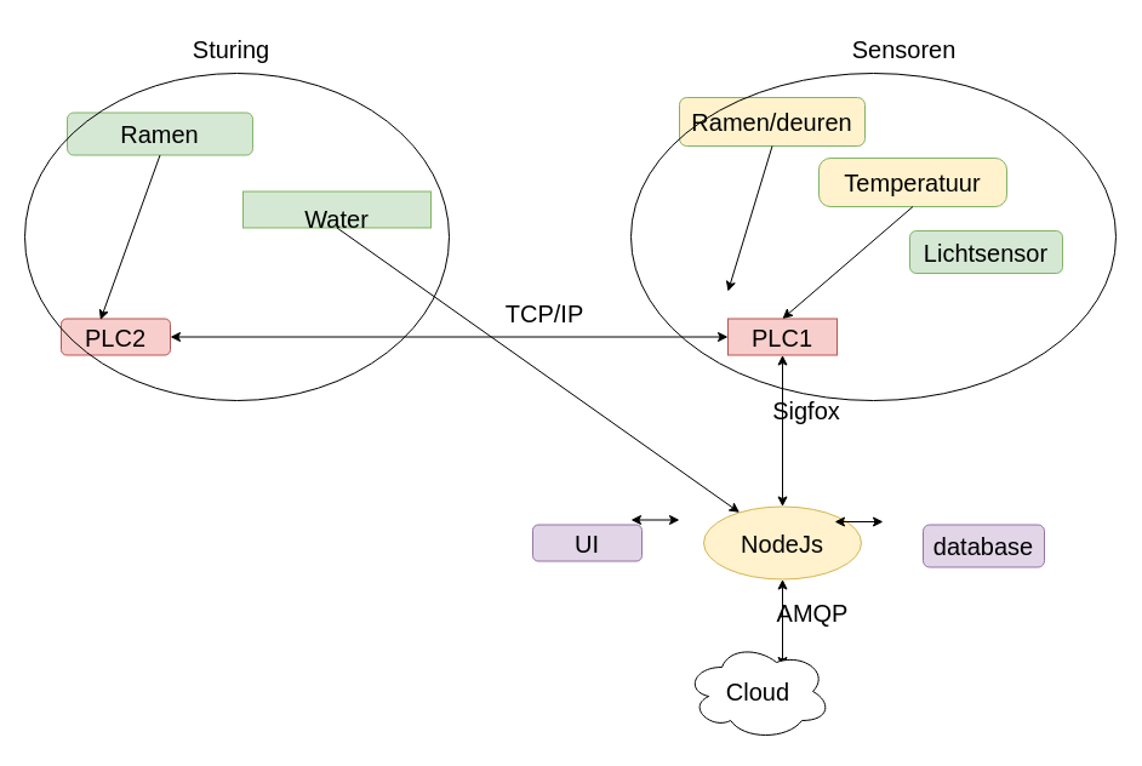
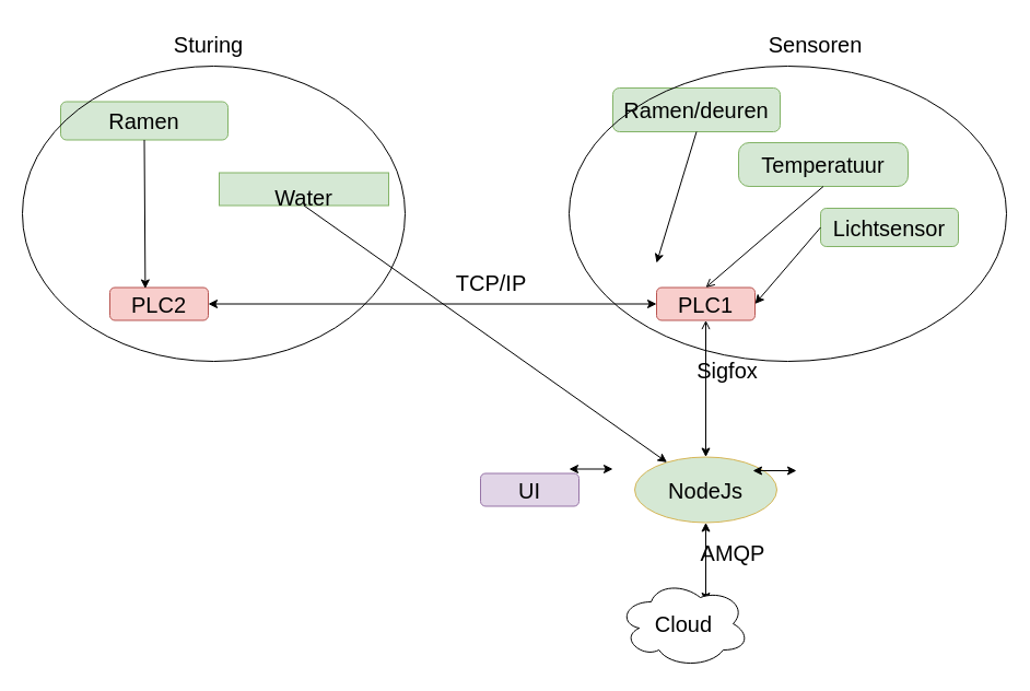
  <mxCell id="0" />
  <mxCell id="1" parent="0" />
- <mxCell id="2" value="&lt;font style=&quot;font-size: 20px&quot;&gt;PLC1&lt;/font&gt;" style="whiteSpace=wrap;html=1;fillColor=#f8cecc;strokeColor=#b85450;rounded=0;" vertex="1" parent="1"><mxGeometry x="600" y="262.5" width="90" height="30" as="geometry" /></mxCell>
- <mxCell id="3" value="&lt;font style=&quot;font-size: 20px&quot;&gt;Ramen/deuren&lt;/font&gt;" style="rounded=1;whiteSpace=wrap;html=1;fillColor=#fff2cc;strokeColor=#82b366;" vertex="1" parent="1"><mxGeometry x="560" y="80" width="153" height="40" as="geometry" /></mxCell>
- <mxCell id="4" value="&lt;font style=&quot;font-size: 20px&quot;&gt;Temperatuur&lt;/font&gt;" style="rounded=1;whiteSpace=wrap;html=1;arcSize=24;fillColor=#fff2cc;strokeColor=#82b366;" vertex="1" parent="1"><mxGeometry x="675" y="130" width="155" height="40" as="geometry" /></mxCell>
+ <mxCell id="2" value="&lt;font style=&quot;font-size: 20px&quot;&gt;PLC1&lt;/font&gt;" style="rounded=1;whiteSpace=wrap;html=1;fillColor=#f8cecc;strokeColor=#b85450;" vertex="1" parent="1"><mxGeometry x="600" y="262.5" width="90" height="30" as="geometry" /></mxCell>
+ <mxCell id="3" value="&lt;font style=&quot;font-size: 20px&quot;&gt;Ramen/deuren&lt;/font&gt;" style="rounded=1;whiteSpace=wrap;html=1;fillColor=#d5e8d4;strokeColor=#82b366;" vertex="1" parent="1"><mxGeometry x="560" y="80" width="153" height="40" as="geometry" /></mxCell>
+ <mxCell id="4" value="&lt;font style=&quot;font-size: 20px&quot;&gt;Temperatuur&lt;/font&gt;" style="rounded=1;whiteSpace=wrap;html=1;arcSize=24;fillColor=#d5e8d4;strokeColor=#82b366;" vertex="1" parent="1"><mxGeometry x="675" y="130" width="155" height="40" as="geometry" /></mxCell>
  <mxCell id="5" value="&lt;font style=&quot;font-size: 20px&quot;&gt;Lichtsensor&lt;/font&gt;" style="rounded=1;whiteSpace=wrap;html=1;fillColor=#d5e8d4;strokeColor=#82b366;" vertex="1" parent="1"><mxGeometry x="750" y="190" width="126" height="35" as="geometry" /></mxCell>
- <mxCell id="6" value="&lt;font style=&quot;font-size: 20px&quot;&gt;NodeJs&lt;/font&gt;" style="ellipse;whiteSpace=wrap;html=1;fillColor=#fff2cc;strokeColor=#d6b656;" vertex="1" parent="1"><mxGeometry x="580" y="417.5" width="130" height="60" as="geometry" /></mxCell>
- <mxCell id="7" value="" style="endArrow=classic;startArrow=classic;html=1;exitX=0.5;exitY=0;exitDx=0;exitDy=0;entryX=0.5;entryY=1;entryDx=0;entryDy=0;" edge="1" parent="1" source="6" target="2"><mxGeometry width="50" height="50" relative="1" as="geometry"><mxPoint x="560" y="530" as="sourcePoint" /><mxPoint x="650" y="320" as="targetPoint" /></mxGeometry></mxCell>
+ <mxCell id="6" value="&lt;font style=&quot;font-size: 20px&quot;&gt;NodeJs&lt;/font&gt;" style="ellipse;whiteSpace=wrap;html=1;fillColor=#d5e8d4;strokeColor=#d6b656;" vertex="1" parent="1"><mxGeometry x="580" y="417.5" width="130" height="60" as="geometry" /></mxCell>
+ <mxCell id="7" value="" style="endArrow=open;startArrow=classic;html=1;exitX=0.5;exitY=0;exitDx=0;exitDy=0;entryX=0.5;entryY=1;entryDx=0;entryDy=0;" edge="1" parent="1" source="6" target="2"><mxGeometry width="50" height="50" relative="1" as="geometry"><mxPoint x="560" y="530" as="sourcePoint" /><mxPoint x="650" y="320" as="targetPoint" /></mxGeometry></mxCell>
  <mxCell id="8" value="&lt;font style=&quot;font-size: 20px&quot;&gt;UI&lt;/font&gt;" style="rounded=1;whiteSpace=wrap;html=1;fillColor=#e1d5e7;strokeColor=#9673a6;" vertex="1" parent="1"><mxGeometry x="439" y="432.5" width="90" height="30" as="geometry" /></mxCell>
  <mxCell id="9" value="" style="endArrow=classic;startArrow=classic;html=1;" edge="1" parent="1"><mxGeometry width="50" height="50" relative="1" as="geometry"><mxPoint x="520" y="428.5" as="sourcePoint" /><mxPoint x="560" y="428.5" as="targetPoint" /></mxGeometry></mxCell>
- <mxCell id="10" value="&lt;font style=&quot;font-size: 20px&quot;&gt;database&lt;/font&gt;" style="rounded=1;whiteSpace=wrap;html=1;fillColor=#e1d5e7;strokeColor=#9673a6;" vertex="1" parent="1"><mxGeometry x="761" y="432.5" width="100" height="35" as="geometry" /></mxCell>
  <mxCell id="11" value="" style="endArrow=classic;startArrow=classic;html=1;" edge="1" parent="1"><mxGeometry width="50" height="50" relative="1" as="geometry"><mxPoint x="688" y="430" as="sourcePoint" /><mxPoint x="728" y="430" as="targetPoint" /></mxGeometry></mxCell>
  <mxCell id="12" value="" style="endArrow=classic;html=1;exitX=0.5;exitY=1;exitDx=0;exitDy=0;" edge="1" parent="1" source="3"><mxGeometry width="50" height="50" relative="1" as="geometry"><mxPoint x="600.5" y="200" as="sourcePoint" /><mxPoint x="600" y="240" as="targetPoint" /></mxGeometry></mxCell>
- <mxCell id="13" value="" style="endArrow=classic;html=1;exitX=0.5;exitY=1;exitDx=0;exitDy=0;entryX=0.5;entryY=0;entryDx=0;entryDy=0;" edge="1" parent="1" source="4" target="2"><mxGeometry width="50" height="50" relative="1" as="geometry"><mxPoint x="670" y="150" as="sourcePoint" /><mxPoint x="633.5" y="250" as="targetPoint" /></mxGeometry></mxCell>
+ <mxCell id="13" value="" style="endArrow=open;html=1;exitX=0.5;exitY=1;exitDx=0;exitDy=0;entryX=0.5;entryY=0;entryDx=0;entryDy=0;" edge="1" parent="1" source="4" target="2"><mxGeometry width="50" height="50" relative="1" as="geometry"><mxPoint x="670" y="150" as="sourcePoint" /><mxPoint x="633.5" y="250" as="targetPoint" /></mxGeometry></mxCell>
+ <mxCell id="14" value="" style="endArrow=classic;html=1;exitX=0;exitY=0.5;exitDx=0;exitDy=0;entryX=1;entryY=0.5;entryDx=0;entryDy=0;" edge="1" parent="1" source="5" target="2"><mxGeometry width="50" height="50" relative="1" as="geometry"><mxPoint x="872.5" y="270" as="sourcePoint" /><mxPoint x="730" y="340" as="targetPoint" /></mxGeometry></mxCell>
  <mxCell id="15" value="" style="endArrow=classic;startArrow=classic;html=1;entryX=0.5;entryY=1;entryDx=0;entryDy=0;" edge="1" parent="1" target="6"><mxGeometry width="50" height="50" relative="1" as="geometry"><mxPoint x="645" y="550" as="sourcePoint" /><mxPoint x="690" y="510" as="targetPoint" /></mxGeometry></mxCell>
  <mxCell id="16" value="&lt;font style=&quot;font-size: 20px&quot;&gt;Cloud&lt;/font&gt;" style="ellipse;shape=cloud;whiteSpace=wrap;html=1;" vertex="1" parent="1"><mxGeometry x="565" y="530" width="120" height="80" as="geometry" /></mxCell>
  <mxCell id="17" value="&lt;font style=&quot;font-size: 20px&quot;&gt;Sigfox&lt;/font&gt;" style="text;html=1;strokeColor=none;fillColor=none;align=center;verticalAlign=middle;whiteSpace=wrap;rounded=0;" vertex="1" parent="1"><mxGeometry x="630" y="325" width="70" height="25" as="geometry" /></mxCell>
  <mxCell id="18" value="&lt;div style=&quot;font-size: 20px&quot;&gt;&lt;font style=&quot;font-size: 20px&quot;&gt;AMQP&lt;/font&gt;&lt;/div&gt;" style="text;html=1;strokeColor=none;fillColor=none;align=center;verticalAlign=middle;whiteSpace=wrap;rounded=0;" vertex="1" parent="1"><mxGeometry x="635" y="492.5" width="70" height="25" as="geometry" /></mxCell>
- <mxCell id="19" value="&lt;font style=&quot;font-size: 20px&quot;&gt;PLC2&lt;/font&gt;" style="rounded=1;whiteSpace=wrap;html=1;fillColor=#f8cecc;strokeColor=#b85450;" vertex="1" parent="1"><mxGeometry x="50" y="262.5" width="90" height="30" as="geometry" /></mxCell>
+ <mxCell id="19" value="&lt;font style=&quot;font-size: 20px&quot;&gt;PLC2&lt;/font&gt;" style="rounded=1;whiteSpace=wrap;html=1;fillColor=#f8cecc;strokeColor=#b85450;" vertex="1" parent="1"><mxGeometry x="100" y="262.5" width="90" height="30" as="geometry" /></mxCell>
  <mxCell id="20" value="&lt;font style=&quot;font-size: 20px&quot;&gt;Ramen&lt;/font&gt;" style="rounded=1;whiteSpace=wrap;html=1;fillColor=#d5e8d4;strokeColor=#82b366;" vertex="1" parent="1"><mxGeometry x="55" y="92.5" width="153" height="35" as="geometry" /></mxCell>
  <mxCell id="21" value="&lt;br&gt;&lt;font style=&quot;font-size: 20px&quot;&gt;Water&lt;/font&gt;" style="whiteSpace=wrap;html=1;arcSize=24;align=center;horizontal=1;verticalAlign=middle;labelPosition=center;verticalLabelPosition=middle;fillColor=#d5e8d4;strokeColor=#82b366;rounded=0;" vertex="1" parent="1"><mxGeometry x="200" y="157.5" width="155" height="30" as="geometry" /></mxCell>
  <mxCell id="22" value="" style="endArrow=classic;html=1;exitX=0.5;exitY=1;exitDx=0;exitDy=0;entryX=0.36;entryY=0.033;entryDx=0;entryDy=0;entryPerimeter=0;" edge="1" parent="1" source="20" target="19"><mxGeometry width="50" height="50" relative="1" as="geometry"><mxPoint x="120.5" y="222.5" as="sourcePoint" /><mxPoint x="120" y="262.5" as="targetPoint" /></mxGeometry></mxCell>
  <mxCell id="23" value="" style="endArrow=classic;html=1;exitX=0.5;exitY=1;exitDx=0;exitDy=0;" edge="1" parent="1" source="21" target="6"><mxGeometry width="50" height="50" relative="1" as="geometry"><mxPoint x="272.5" y="187.5" as="sourcePoint" /><mxPoint x="153.5" y="272.5" as="targetPoint" /></mxGeometry></mxCell>
  <mxCell id="24" value="" style="endArrow=classic;startArrow=classic;html=1;exitX=1;exitY=0.5;exitDx=0;exitDy=0;entryX=0;entryY=0.5;entryDx=0;entryDy=0;" edge="1" parent="1" source="19" target="2"><mxGeometry width="50" height="50" relative="1" as="geometry"><mxPoint x="470" y="280" as="sourcePoint" /><mxPoint x="520" y="230" as="targetPoint" /></mxGeometry></mxCell>
  <mxCell id="25" value="&lt;font style=&quot;font-size: 20px&quot;&gt;TCP/IP&lt;/font&gt;" style="text;html=1;strokeColor=none;fillColor=none;align=center;verticalAlign=middle;whiteSpace=wrap;rounded=0;" vertex="1" parent="1"><mxGeometry x="414" y="245" width="70" height="25" as="geometry" /></mxCell>
  <mxCell id="26" value="" style="ellipse;whiteSpace=wrap;html=1;fontColor=#99FF99;align=center;fillColor=none;" vertex="1" parent="1"><mxGeometry x="20" y="60" width="350" height="270" as="geometry" /></mxCell>
  <mxCell id="27" value="" style="ellipse;whiteSpace=wrap;html=1;fontColor=#99FF99;align=center;fillColor=none;" vertex="1" parent="1"><mxGeometry x="520" y="60" width="400" height="270" as="geometry" /></mxCell>
  <mxCell id="28" value="&lt;br&gt;&lt;font style=&quot;font-size: 20px&quot;&gt;Sensoren&lt;/font&gt;" style="text;html=1;strokeColor=none;fillColor=none;align=center;verticalAlign=middle;whiteSpace=wrap;rounded=0;" vertex="1" parent="1"><mxGeometry x="690" y="20" width="111" height="25" as="geometry" /></mxCell>
  <mxCell id="29" value="&lt;br&gt;&lt;font style=&quot;font-size: 20px&quot;&gt;Sturing&lt;/font&gt;" style="text;html=1;strokeColor=none;fillColor=none;align=center;verticalAlign=middle;whiteSpace=wrap;rounded=0;" vertex="1" parent="1"><mxGeometry x="134.5" y="20" width="111" height="25" as="geometry" /></mxCell>
